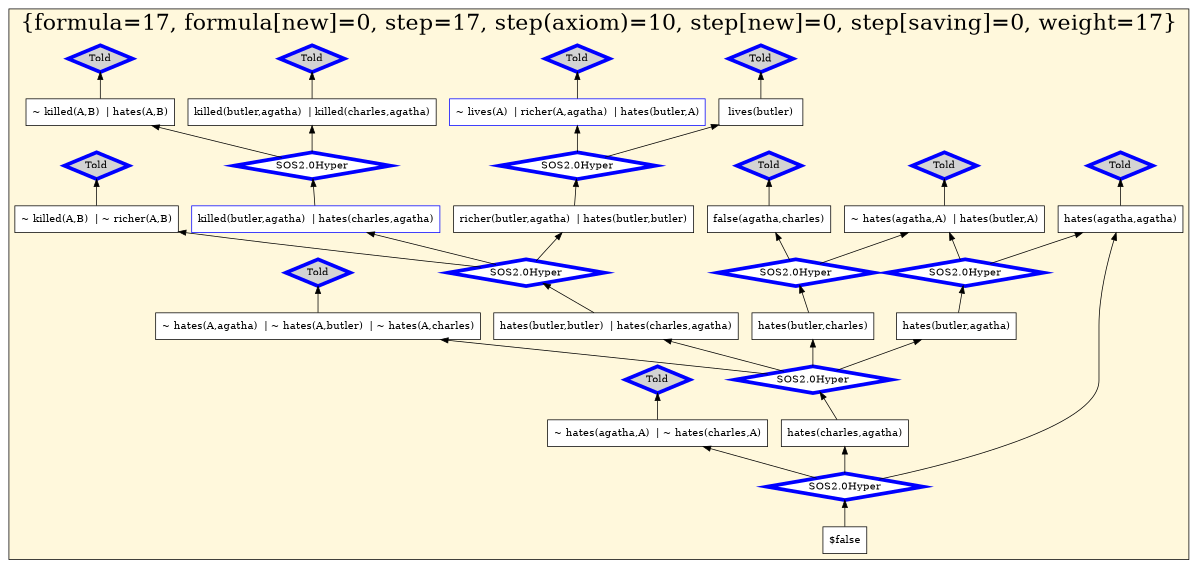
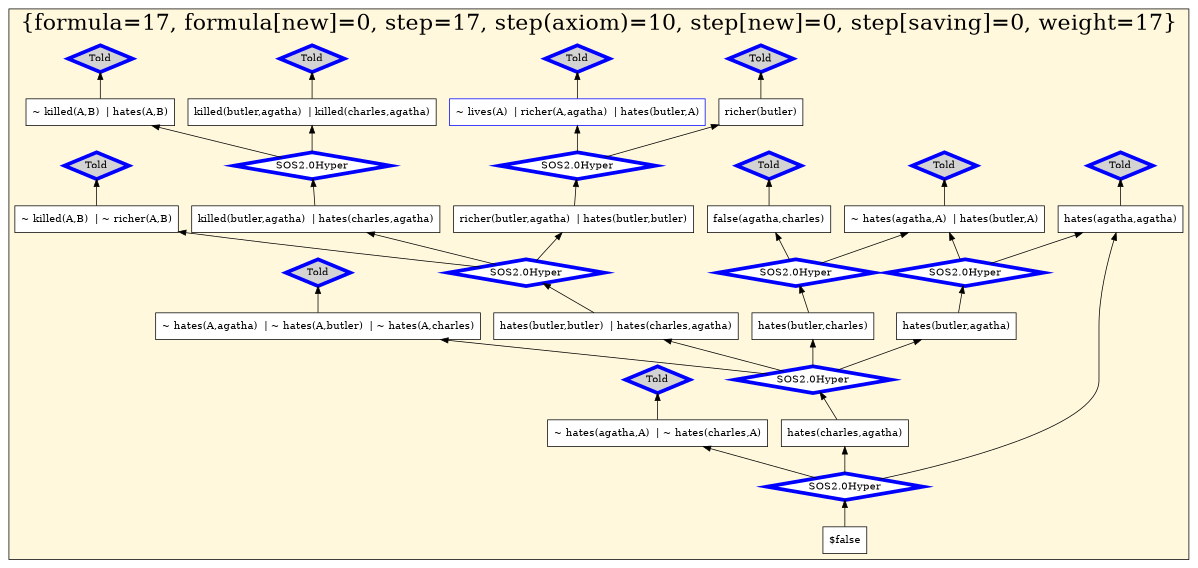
  digraph {
    rankdir=BT
    node [color=blue fillcolor=white shape=box style=filled]
    n1 [color=black label="~ hates(agatha,A)  | hates(butler,A)"]
    n2 [color=black label="~ killed(A,B)  | hates(A,B)"]
    n3 [color=black label="hates(butler,charles)"]
    n4 [color=black label="~ hates(A,agatha)  | ~ hates(A,butler)  | ~ hates(A,charles)"]
    n5 [color=black label="richer(butler,agatha)  | hates(butler,butler)"]
    n6 [color=black label="~ hates(agatha,A)  | ~ hates(charles,A)"]
    n7 [color=black label="~ killed(A,B)  | ~ richer(A,B)"]
    n8 [color=black label="hates(charles,agatha)"]
    n9 [color=black label="hates(butler,butler)  | hates(charles,agatha)"]
    n10 [label="~ lives(A)  | richer(A,agatha)  | hates(butler,A)"]
    n11 [color=black label="$false"]
    n12 [color=black label="hates(agatha,agatha)"]
-   n13 [label="killed(butler,agatha)  | hates(charles,agatha)"]
-   n14 [color=black label="lives(butler)"]
+   n13 [color=black label="killed(butler,agatha)  | hates(charles,agatha)"]
+   n14 [color=black label="richer(butler)"]
    n15 [color=black label="hates(butler,agatha)"]
    n16 [color=black label="false(agatha,charles)"]
    n17 [color=black label="killed(butler,agatha)  | killed(charles,agatha)"]
    n18 [fillcolor=lightgrey label=Told penwidth=5 shape=diamond]
    n19 [fillcolor=lightgrey label=Told penwidth=5 shape=diamond]
    n20 [fillcolor=lightgrey label=Told penwidth=5 shape=diamond]
    n21 [fillcolor=lightgrey label=Told penwidth=5 shape=diamond]
    n22 [fillcolor=lightgrey label=Told penwidth=5 shape=diamond]
    n23 [label="SOS2.0Hyper" penwidth=5 shape=diamond]
    n24 [label="SOS2.0Hyper" penwidth=5 shape=diamond]
    n25 [fillcolor=lightgrey label=Told penwidth=5 shape=diamond]
    n26 [label="SOS2.0Hyper" penwidth=5 shape=diamond]
    n27 [fillcolor=lightgrey label=Told penwidth=5 shape=diamond]
    n28 [fillcolor=lightgrey label=Told penwidth=5 shape=diamond]
    n29 [label="SOS2.0Hyper" penwidth=5 shape=diamond]
    n30 [fillcolor=lightgrey label=Told penwidth=5 shape=diamond]
    n31 [label="SOS2.0Hyper" penwidth=5 shape=diamond]
    n32 [label="SOS2.0Hyper" penwidth=5 shape=diamond]
    n33 [label="SOS2.0Hyper" penwidth=5 shape=diamond]
    n34 [fillcolor=lightgrey label=Told penwidth=5 shape=diamond]
    subgraph cluster_1 {
      fillcolor=cornsilk
      fontsize=30
      label="{formula=17, formula[new]=0, step=17, step(axiom)=10, step[new]=0, step[saving]=0, weight=17}"
      labelloc=b
      style=filled
      n1
      n2
      n3
      n4
      n5
      n6
      n7
      n8
      n9
      n10
      n11
      n12
      n13
      n14
      n15
      n16
      n17
      n18
      n19
      n20
      n21
      n22
      n23
      n24
      n25
      n26
      n27
      n28
      n29
      n30
      n31
      n32
      n33
      n34
    }
    n1 -> n22
    n2 -> n25
    n3 -> n26
    n4 -> n18
    n5 -> n33
    n6 -> n21
    n7 -> n19
    n8 -> n23
    n9 -> n31
    n10 -> n34
    n11 -> n32
    n12 -> n28
    n13 -> n29
    n14 -> n20
    n15 -> n24
    n16 -> n27
    n17 -> n30
    n23 -> n3
    n23 -> n4
    n23 -> n9
    n23 -> n15
    n24 -> n1
    n24 -> n12
    n26 -> n1
    n26 -> n16
    n29 -> n2
    n29 -> n17
    n31 -> n5
    n31 -> n7
    n31 -> n13
    n32 -> n6
    n32 -> n8
    n32 -> n12
    n33 -> n10
    n33 -> n14
  }
